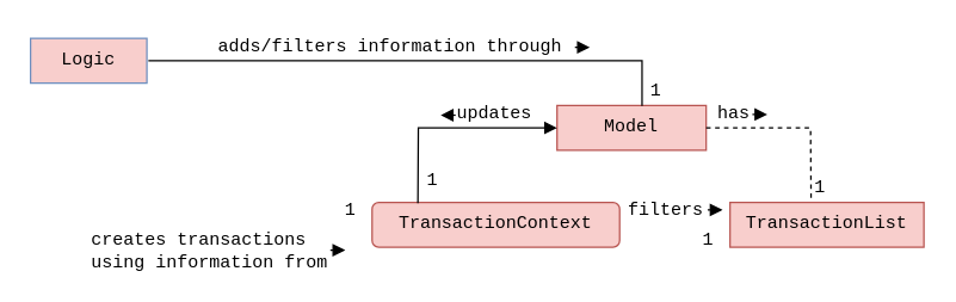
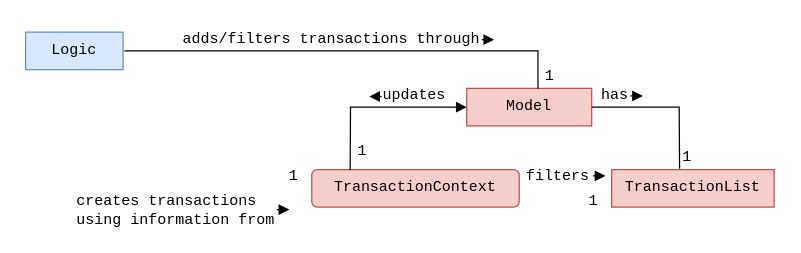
  <mxCell id="0" />
  <mxCell id="1" parent="0" />
  <mxCell id="2" value="Model" style="rounded=0;whiteSpace=wrap;html=1;fillColor=#f8cecc;strokeColor=#b85450;fontFamily=Courier New;" parent="1" vertex="1"><mxGeometry x="373" y="70" width="100" height="30" as="geometry" /></mxCell>
- <mxCell id="3" value="Logic" style="rounded=0;whiteSpace=wrap;html=1;fillColor=#f8cecc;strokeColor=#6c8ebf;fontFamily=Courier New;" parent="1" vertex="1"><mxGeometry x="20" y="25" width="78" height="30" as="geometry" /></mxCell>
+ <mxCell id="3" value="Logic" style="rounded=0;whiteSpace=wrap;html=1;fillColor=#dae8fc;strokeColor=#6c8ebf;fontFamily=Courier New;" parent="1" vertex="1"><mxGeometry x="20" y="25" width="78" height="30" as="geometry" /></mxCell>
  <mxCell id="4" value="TransactionList" style="rounded=0;whiteSpace=wrap;html=1;fillColor=#f8cecc;strokeColor=#b85450;fontFamily=Courier New;" parent="1" vertex="1"><mxGeometry x="489" y="135" width="130" height="30" as="geometry" /></mxCell>
  <mxCell id="5" value="TransactionContext" style="whiteSpace=wrap;html=1;fillColor=#f8cecc;strokeColor=#b85450;fontFamily=Courier New;rounded=1;" parent="1" vertex="1"><mxGeometry x="249" y="135" width="166" height="30" as="geometry" /></mxCell>
  <mxCell id="6" value="" style="endArrow=none;html=1;entryX=0.57;entryY=0.01;entryDx=0;entryDy=0;entryPerimeter=0;rounded=0;" edge="1" parent="1" target="2"><mxGeometry width="50" height="50" relative="1" as="geometry"><mxPoint x="99" y="40" as="sourcePoint" /><mxPoint x="257" y="35" as="targetPoint" /><Array as="points"><mxPoint x="168" y="40" /><mxPoint x="299" y="40" /><mxPoint x="430" y="40" /></Array></mxGeometry></mxCell>
  <mxCell id="7" value="" style="endArrow=block;html=1;entryX=0;entryY=0.5;entryDx=0;entryDy=0;exitX=0.185;exitY=0.016;exitDx=0;exitDy=0;exitPerimeter=0;rounded=0;" edge="1" parent="1" source="5" target="2"><mxGeometry width="50" height="50" relative="1" as="geometry"><mxPoint x="309" y="130" as="sourcePoint" /><mxPoint x="359" y="80" as="targetPoint" /><Array as="points"><mxPoint x="280" y="85" /></Array></mxGeometry></mxCell>
- <mxCell id="8" value="" style="endArrow=none;html=1;exitX=1;exitY=0.5;exitDx=0;exitDy=0;entryX=0.418;entryY=-0.026;entryDx=0;entryDy=0;rounded=0;entryPerimeter=0;dashed=1;" edge="1" parent="1" source="2" target="4"><mxGeometry width="50" height="50" relative="1" as="geometry"><mxPoint x="489" y="110" as="sourcePoint" /><mxPoint x="539" y="60" as="targetPoint" /><Array as="points"><mxPoint x="543" y="85" /></Array></mxGeometry></mxCell>
+ <mxCell id="8" value="" style="endArrow=none;html=1;exitX=1;exitY=0.5;exitDx=0;exitDy=0;entryX=0.418;entryY=-0.026;entryDx=0;entryDy=0;rounded=0;entryPerimeter=0;" edge="1" parent="1" source="2" target="4"><mxGeometry width="50" height="50" relative="1" as="geometry"><mxPoint x="489" y="110" as="sourcePoint" /><mxPoint x="539" y="60" as="targetPoint" /><Array as="points"><mxPoint x="543" y="85" /></Array></mxGeometry></mxCell>
  <mxCell id="9" value="" style="html=1;verticalAlign=bottom;endArrow=block;" edge="1" parent="1"><mxGeometry width="80" relative="1" as="geometry"><mxPoint x="385" y="31" as="sourcePoint" /><mxPoint x="395" y="31" as="targetPoint" /><Array as="points" /></mxGeometry></mxCell>
- <mxCell id="10" value="&lt;font face=&quot;Courier New&quot;&gt;adds/filters information through&lt;/font&gt;" style="text;html=1;resizable=0;points=[];autosize=1;align=left;verticalAlign=top;spacingTop=-4;" vertex="1" parent="1"><mxGeometry x="144" y="20" width="250" height="20" as="geometry" /></mxCell>
+ <mxCell id="10" value="&lt;font face=&quot;Courier New&quot;&gt;adds/filters transactions through&lt;/font&gt;" style="text;html=1;resizable=0;points=[];autosize=1;align=left;verticalAlign=top;spacingTop=-4;" vertex="1" parent="1"><mxGeometry x="144" y="20" width="250" height="20" as="geometry" /></mxCell>
  <mxCell id="11" value="&lt;font face=&quot;Courier New&quot;&gt;creates transactions&lt;br&gt;using information from&lt;br&gt;&lt;/font&gt;" style="text;html=1;resizable=0;points=[];autosize=1;align=left;verticalAlign=top;spacingTop=-4;" vertex="1" parent="1"><mxGeometry x="59" y="150" width="170" height="30" as="geometry" /></mxCell>
  <mxCell id="12" value="" style="html=1;verticalAlign=bottom;endArrow=block;" edge="1" parent="1"><mxGeometry width="80" relative="1" as="geometry"><mxPoint x="221" y="167" as="sourcePoint" /><mxPoint x="231" y="167" as="targetPoint" /></mxGeometry></mxCell>
  <mxCell id="13" value="&lt;font face=&quot;Courier New&quot;&gt;updates&lt;/font&gt;" style="text;html=1;resizable=0;points=[];autosize=1;align=left;verticalAlign=top;spacingTop=-4;" vertex="1" parent="1"><mxGeometry x="304" y="65" width="70" height="20" as="geometry" /></mxCell>
  <mxCell id="14" value="&lt;font face=&quot;Courier New&quot;&gt;filters&lt;/font&gt;" style="text;html=1;resizable=0;points=[];autosize=1;align=left;verticalAlign=top;spacingTop=-4;" vertex="1" parent="1"><mxGeometry x="419" y="130" width="70" height="20" as="geometry" /></mxCell>
  <mxCell id="15" value="&lt;font face=&quot;Courier New&quot;&gt;has&lt;/font&gt;" style="text;html=1;resizable=0;points=[];autosize=1;align=left;verticalAlign=top;spacingTop=-4;" vertex="1" parent="1"><mxGeometry x="479" y="65" width="40" height="20" as="geometry" /></mxCell>
  <mxCell id="16" value="" style="html=1;verticalAlign=bottom;endArrow=block;" edge="1" parent="1"><mxGeometry width="80" relative="1" as="geometry"><mxPoint x="504" y="76" as="sourcePoint" /><mxPoint x="514" y="76" as="targetPoint" /></mxGeometry></mxCell>
  <mxCell id="17" value="" style="html=1;verticalAlign=bottom;endArrow=block;" edge="1" parent="1"><mxGeometry width="80" relative="1" as="geometry"><mxPoint x="474" y="140" as="sourcePoint" /><mxPoint x="484" y="140" as="targetPoint" /></mxGeometry></mxCell>
  <mxCell id="18" value="" style="html=1;verticalAlign=bottom;endArrow=block;" edge="1" parent="1"><mxGeometry width="80" relative="1" as="geometry"><mxPoint x="305" y="76.5" as="sourcePoint" /><mxPoint x="295" y="76.5" as="targetPoint" /></mxGeometry></mxCell>
  <mxCell id="19" value="&lt;font face=&quot;Courier New&quot;&gt;1&lt;/font&gt;" style="text;html=1;resizable=0;points=[];autosize=1;align=left;verticalAlign=top;spacingTop=-4;" vertex="1" parent="1"><mxGeometry x="544" y="115" width="20" height="20" as="geometry" /></mxCell>
  <mxCell id="20" value="&lt;font face=&quot;Courier New&quot;&gt;1&lt;/font&gt;" style="text;html=1;resizable=0;points=[];autosize=1;align=left;verticalAlign=top;spacingTop=-4;" vertex="1" parent="1"><mxGeometry x="284" y="110" width="20" height="20" as="geometry" /></mxCell>
  <mxCell id="21" value="&lt;font face=&quot;Courier New&quot;&gt;1&lt;/font&gt;" style="text;html=1;resizable=0;points=[];autosize=1;align=left;verticalAlign=top;spacingTop=-4;" vertex="1" parent="1"><mxGeometry x="469" y="150" width="20" height="20" as="geometry" /></mxCell>
  <mxCell id="22" value="&lt;font face=&quot;Courier New&quot;&gt;1&lt;/font&gt;" style="text;html=1;resizable=0;points=[];autosize=1;align=left;verticalAlign=top;spacingTop=-4;" vertex="1" parent="1"><mxGeometry x="434" y="50" width="20" height="20" as="geometry" /></mxCell>
  <mxCell id="23" value="&lt;font face=&quot;Courier New&quot;&gt;1&lt;/font&gt;" style="text;html=1;resizable=0;points=[];autosize=1;align=left;verticalAlign=top;spacingTop=-4;" vertex="1" parent="1"><mxGeometry x="229" y="130" width="20" height="20" as="geometry" /></mxCell>
